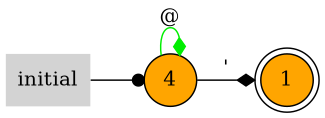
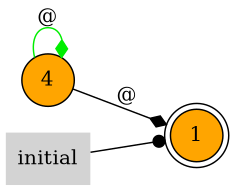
  digraph {
    rankdir=LR
    node [fillcolor=orange style=filled]
    edge [arrowhead=diamond]
    n1 [label=4 shape=circle]
    1 [shape=doublecircle]
    initial [fillcolor=lightgrey shape=plaintext]
    n1 -> n1 [color=green2 label="@"]
-   n1 -> 1 [label="'"]
-   initial -> n1 [arrowhead=dot]
+   n1 -> 1 [label="@"]
+   initial -> 1 [arrowhead=dot]
  }
